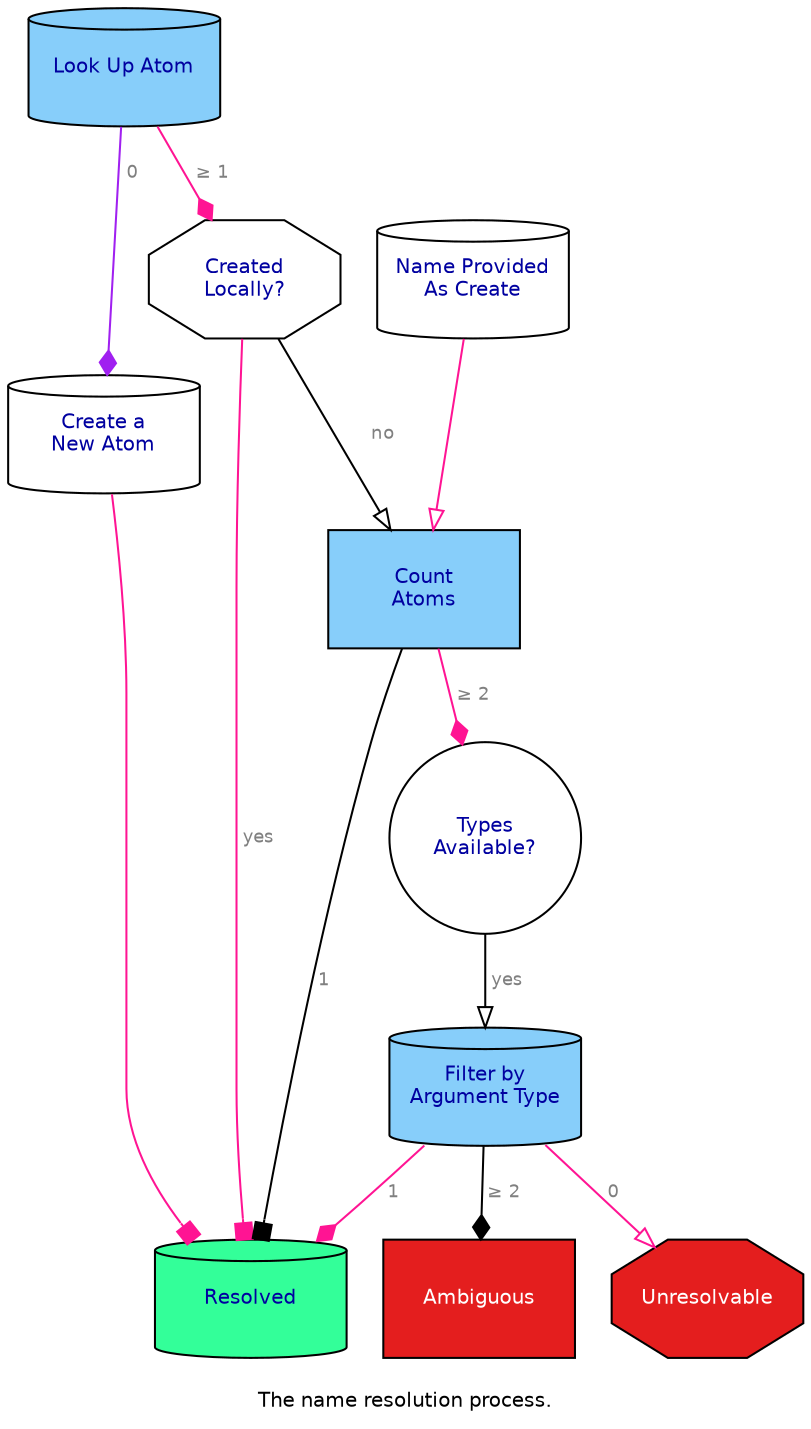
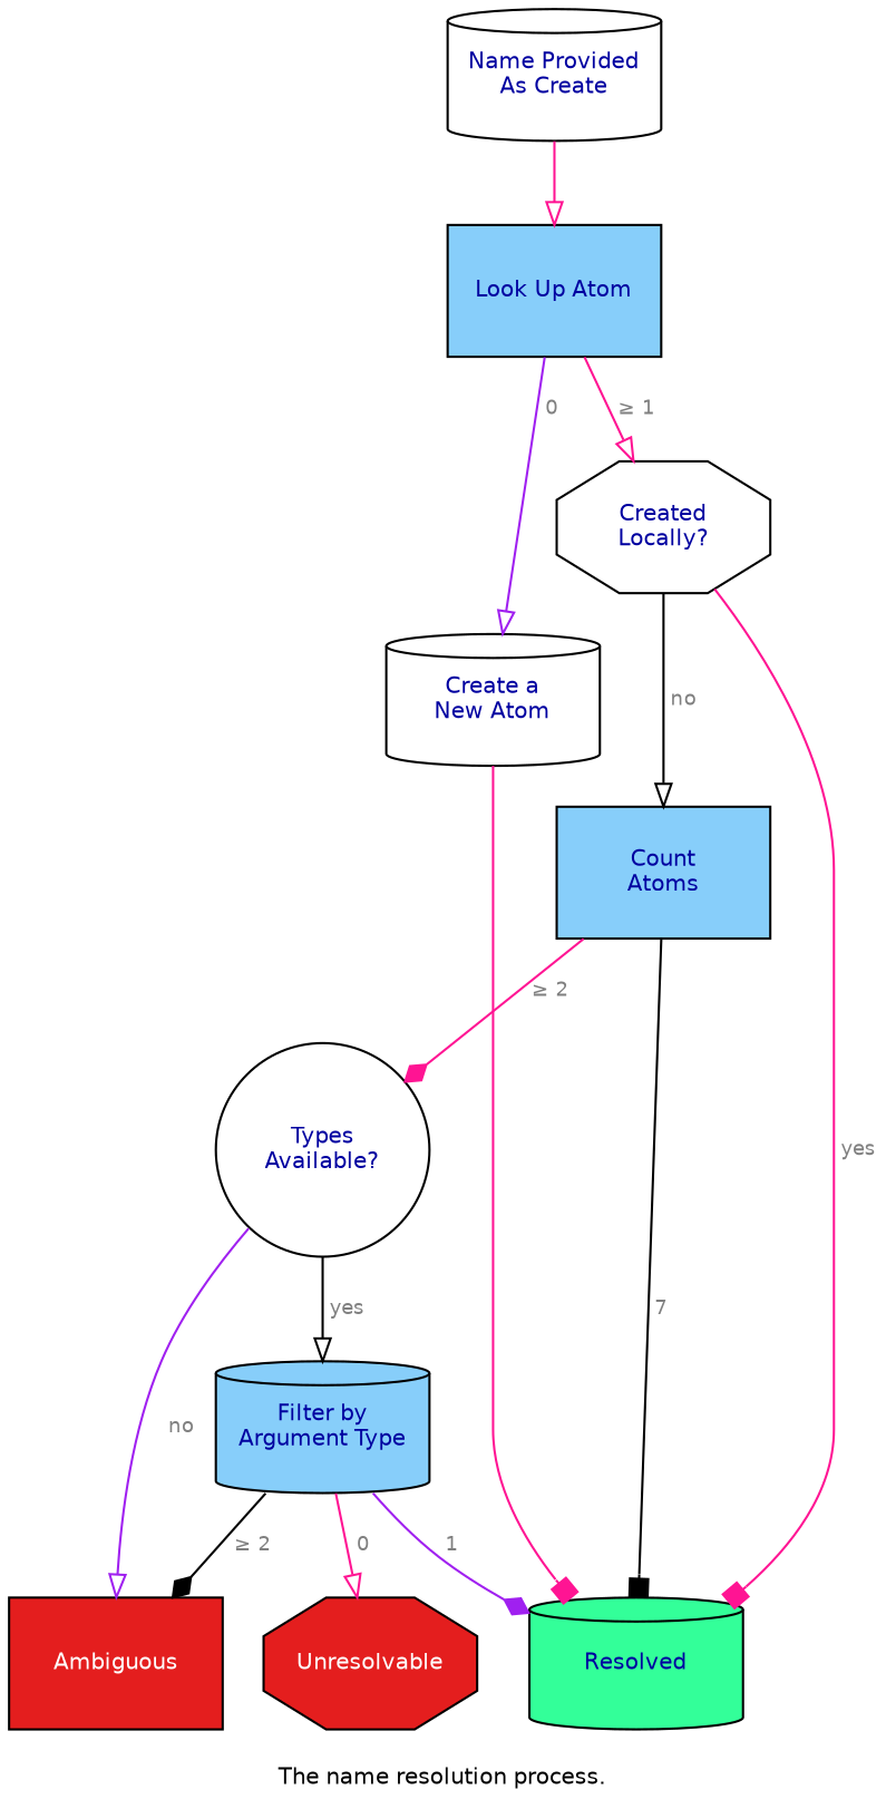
  strict digraph {
    fontcolor="#000000"
    fontname=Helvetica
    fontsize=10
    label="\nThe name resolution process."
    labeljust=center
    labelloc=bottom
    rankdir=TB
    node [fixedsize=true fontcolor="#0000A0" fontname=Helvetica fontsize=10 shape=cylinder style=filled]
    edge [arrowhead=onormal color=deeppink fontcolor="#808080" fontname=Helvetica fontsize=9]
    n1 [height=0.8 label="Name Provided\nAs Create" style=rounded width=1.3]
-   n2 [fillcolor="#87cefa" height=0.8 label="Look Up Atom" width=1.3]
+   n2 [fillcolor="#87cefa" height=0.8 label="Look Up Atom" shape=box width=1.3]
    n3 [height=0.8 label="Create a\nNew Atom" width=1.3 style=""]
    n4 [height=0.8 label="Created\nLocally?" shape=octagon width=1.3 style=""]
    n5 [fillcolor="#33ff99" height=0.8 label=Resolved width=1.3]
    n6 [fillcolor="#87cefa" height=0.8 label="Count\nAtoms" shape=box width=1.3]
    n7 [height=0.8 label="Types\nAvailable?" shape=circle width=1.3 style=""]
    n8 [fillcolor="#87cefa" height=0.8 label="Filter by\nArgument Type" width=1.3]
    n9 [fillcolor="#e41e1e" fontcolor="#ffffff" height=0.8 label=Ambiguous shape=box width=1.3]
    n10 [fillcolor="#e41e1e" fontcolor="#ffffff" height=0.8 label=Unresolvable shape=octagon width=1.3]
-   n1 -> n6
-   n2 -> n3 [arrowhead=diamond color=purple label=" 0"]
-   n2 -> n4 [arrowhead=diamond label=" &ge; 1"]
+   n1 -> n2
+   n2 -> n3 [color=purple label=" 0"]
+   n2 -> n4 [label=" &ge; 1"]
    n3 -> n5 [arrowhead=box]
    n4 -> n5 [arrowhead=box label=" yes"]
    n4 -> n6 [color=black label=" no"]
-   n6 -> n5 [arrowhead=box color=black label=" 1"]
+   n6 -> n5 [arrowhead=box color=black label=" 7"]
    n6 -> n7 [arrowhead=diamond label=" &ge; 2"]
    n7 -> n8 [color=black label=" yes"]
-   n8 -> n5 [arrowhead=diamond label=" 1"]
+   n7 -> n9 [color=purple label=" no"]
+   n8 -> n5 [arrowhead=diamond color=purple label=" 1"]
    n8 -> n9 [arrowhead=diamond color=black label=" &ge; 2"]
    n8 -> n10 [label=" 0"]
  }
